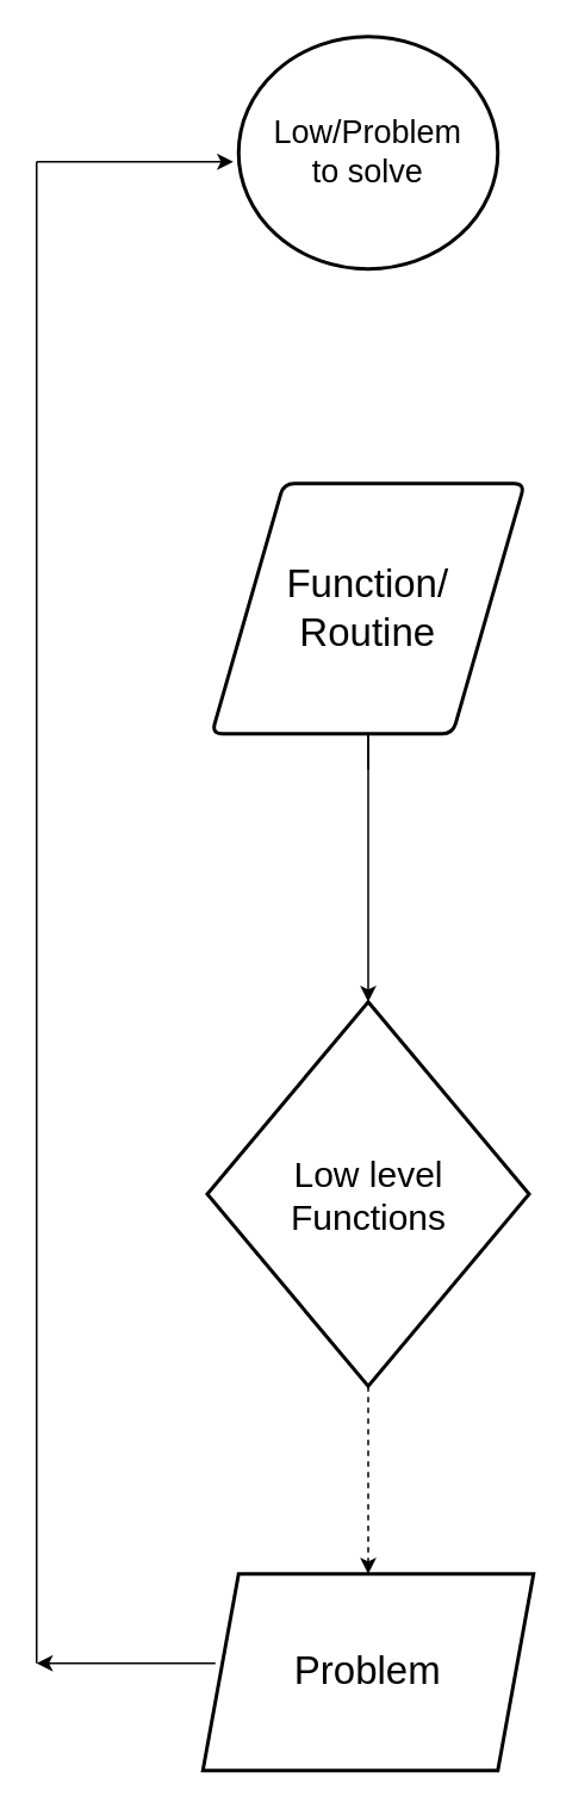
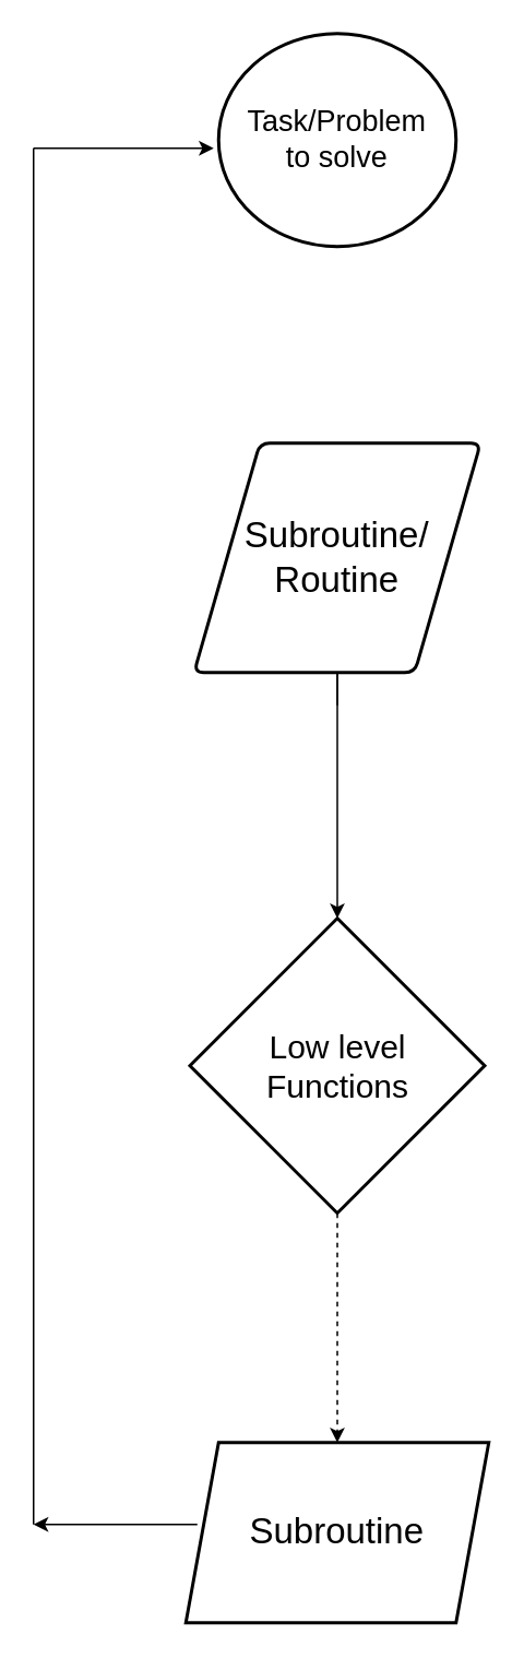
  <mxCell id="0" />
  <mxCell id="1" parent="0" />
  <mxCell id="2" value="" style="edgeStyle=orthogonalEdgeStyle;rounded=0;orthogonalLoop=1;jettySize=auto;html=1;endArrow=none;" edge="1" parent="1" source="3"><mxGeometry relative="1" as="geometry"><mxPoint x="205" y="410" as="targetPoint" /></mxGeometry></mxCell>
- <mxCell id="3" value="&lt;font style=&quot;font-size: 22px;&quot;&gt;Function/&lt;br&gt;Routine&lt;/font&gt;" style="strokeWidth=2;html=1;shape=parallelogram;whiteSpace=wrap;rounded=1;arcSize=12;size=0.23;perimeter=parallelogramPerimeter;" vertex="1" parent="1"><mxGeometry x="118" y="270" width="175" height="140" as="geometry" /></mxCell>
+ <mxCell id="3" value="&lt;font style=&quot;font-size: 22px;&quot;&gt;Subroutine/&lt;br&gt;Routine&lt;/font&gt;" style="strokeWidth=2;html=1;shape=parallelogram;whiteSpace=wrap;rounded=1;arcSize=12;size=0.23;perimeter=parallelogramPerimeter;" vertex="1" parent="1"><mxGeometry x="118" y="270" width="175" height="140" as="geometry" /></mxCell>
  <mxCell id="4" value="" style="edgeStyle=orthogonalEdgeStyle;rounded=0;orthogonalLoop=1;jettySize=auto;html=1;dashed=1;" edge="1" parent="1" source="6" target="8"><mxGeometry relative="1" as="geometry" /></mxCell>
  <mxCell id="5" value="" style="edgeStyle=orthogonalEdgeStyle;rounded=0;orthogonalLoop=1;jettySize=auto;html=1;" edge="1" parent="1" source="3" target="6"><mxGeometry relative="1" as="geometry" /></mxCell>
- <mxCell id="6" value="&lt;font style=&quot;font-size: 20px;&quot;&gt;Low level &lt;br&gt;Functions&lt;/font&gt;" style="strokeWidth=2;html=1;shape=mxgraph.flowchart.decision;whiteSpace=wrap;" vertex="1" parent="1"><mxGeometry x="115.5" y="560" width="180" height="215" as="geometry" /></mxCell>
- <mxCell id="7" value="&lt;font style=&quot;font-size: 18px;&quot;&gt;Low/Problem &lt;br&gt;to solve&lt;/font&gt;" style="strokeWidth=2;html=1;shape=mxgraph.flowchart.start_2;whiteSpace=wrap;rounded=1;arcSize=12;size=0.23;" vertex="1" parent="1"><mxGeometry x="133" y="20" width="145" height="130" as="geometry" /></mxCell>
- <mxCell id="8" value="&lt;font style=&quot;font-size: 22px;&quot;&gt;Problem&lt;/font&gt;" style="shape=parallelogram;perimeter=parallelogramPerimeter;whiteSpace=wrap;html=1;fixedSize=1;strokeWidth=2;" vertex="1" parent="1"><mxGeometry x="113" y="880" width="185" height="110" as="geometry" /></mxCell>
+ <mxCell id="6" value="&lt;font style=&quot;font-size: 20px;&quot;&gt;Low level &lt;br&gt;Functions&lt;/font&gt;" style="strokeWidth=2;html=1;shape=mxgraph.flowchart.decision;whiteSpace=wrap;" vertex="1" parent="1"><mxGeometry x="115.5" y="560" width="180" height="180" as="geometry" /></mxCell>
+ <mxCell id="7" value="&lt;font style=&quot;font-size: 18px;&quot;&gt;Task/Problem &lt;br&gt;to solve&lt;/font&gt;" style="strokeWidth=2;html=1;shape=mxgraph.flowchart.start_2;whiteSpace=wrap;rounded=1;arcSize=12;size=0.23;" vertex="1" parent="1"><mxGeometry x="133" y="20" width="145" height="130" as="geometry" /></mxCell>
+ <mxCell id="8" value="&lt;font style=&quot;font-size: 22px;&quot;&gt;Subroutine&lt;/font&gt;" style="shape=parallelogram;perimeter=parallelogramPerimeter;whiteSpace=wrap;html=1;fixedSize=1;strokeWidth=2;" vertex="1" parent="1"><mxGeometry x="113" y="880" width="185" height="110" as="geometry" /></mxCell>
  <mxCell id="9" value="" style="endArrow=classic;html=1;rounded=0;" edge="1" parent="1"><mxGeometry width="50" height="50" relative="1" as="geometry"><mxPoint x="120" y="930" as="sourcePoint" /><mxPoint x="20" y="930" as="targetPoint" /></mxGeometry></mxCell>
  <mxCell id="10" value="" style="endArrow=none;html=1;rounded=0;" edge="1" parent="1"><mxGeometry width="50" height="50" relative="1" as="geometry"><mxPoint x="20" y="930" as="sourcePoint" /><mxPoint x="20" y="90" as="targetPoint" /></mxGeometry></mxCell>
  <mxCell id="11" value="" style="endArrow=classic;html=1;rounded=0;" edge="1" parent="1"><mxGeometry width="50" height="50" relative="1" as="geometry"><mxPoint x="20" y="90" as="sourcePoint" /><mxPoint x="130" y="90" as="targetPoint" /></mxGeometry></mxCell>
